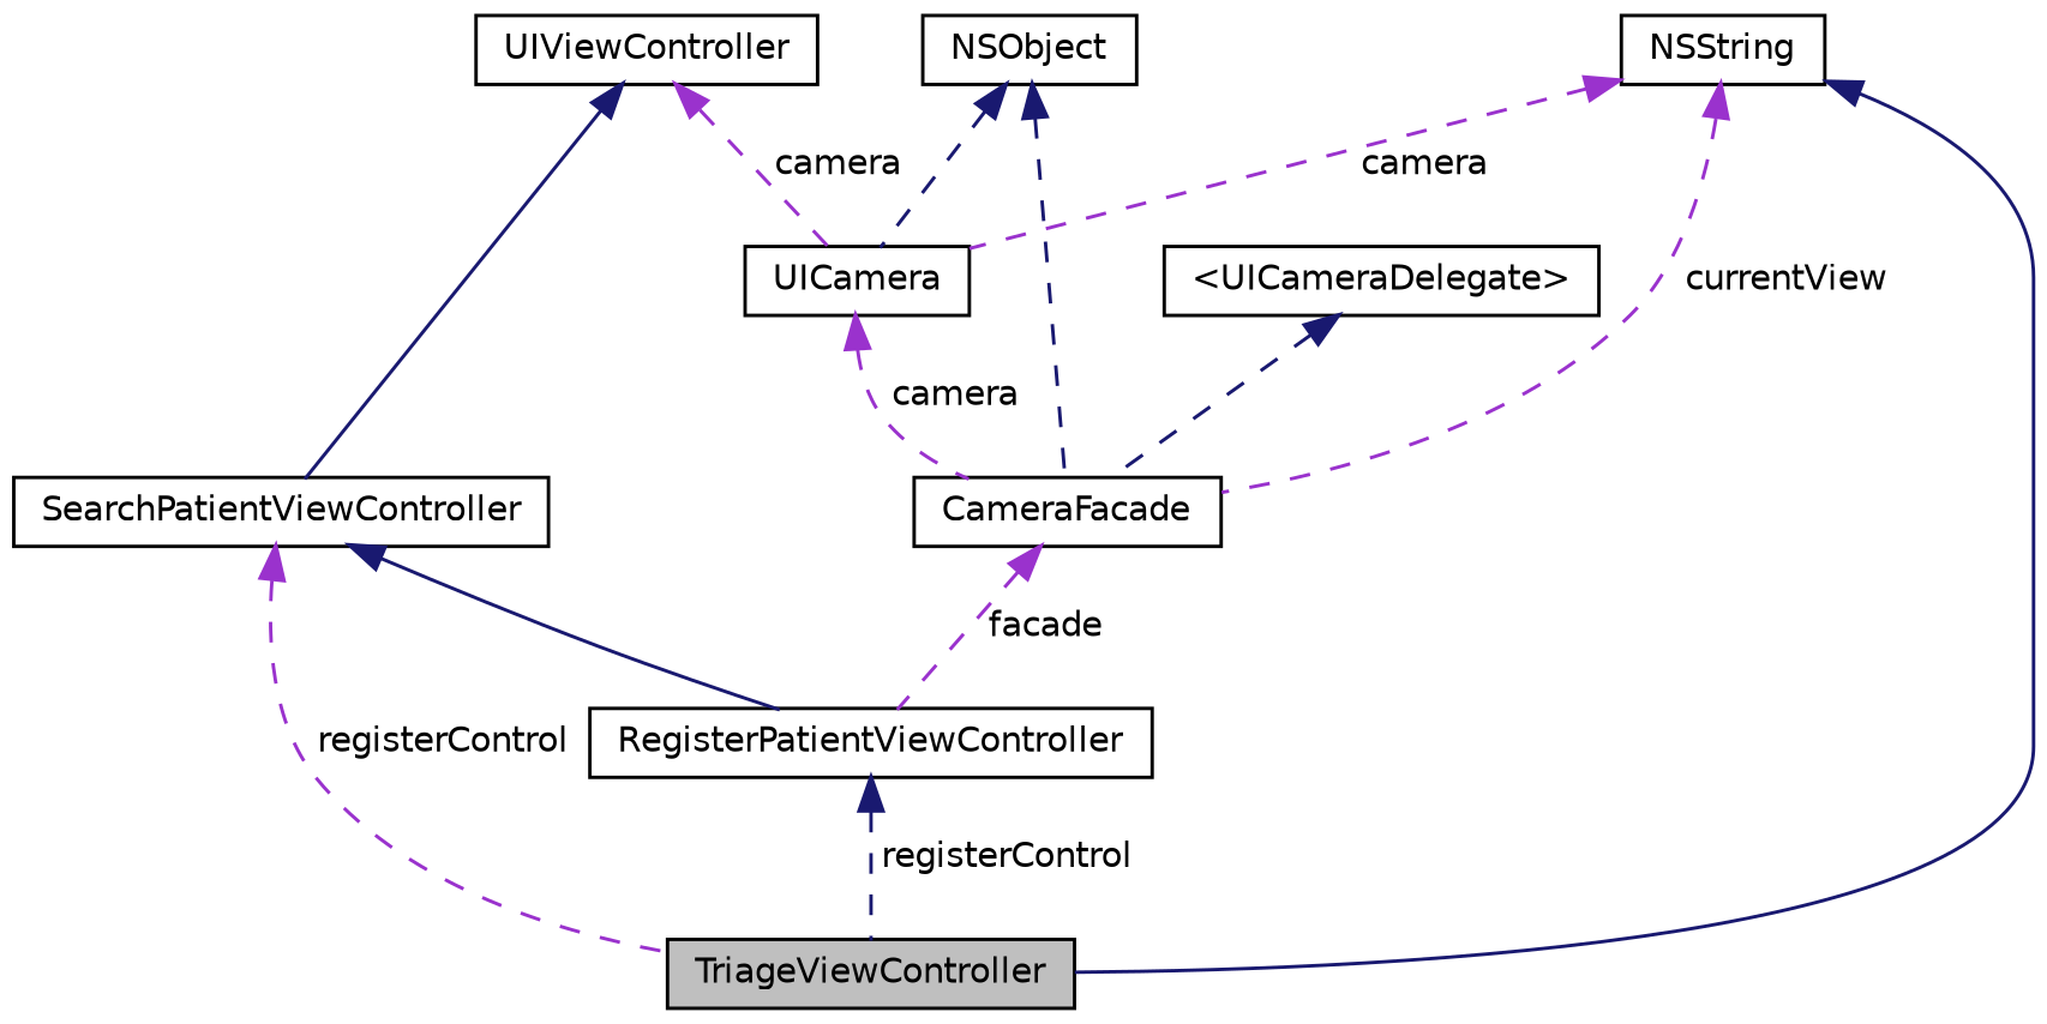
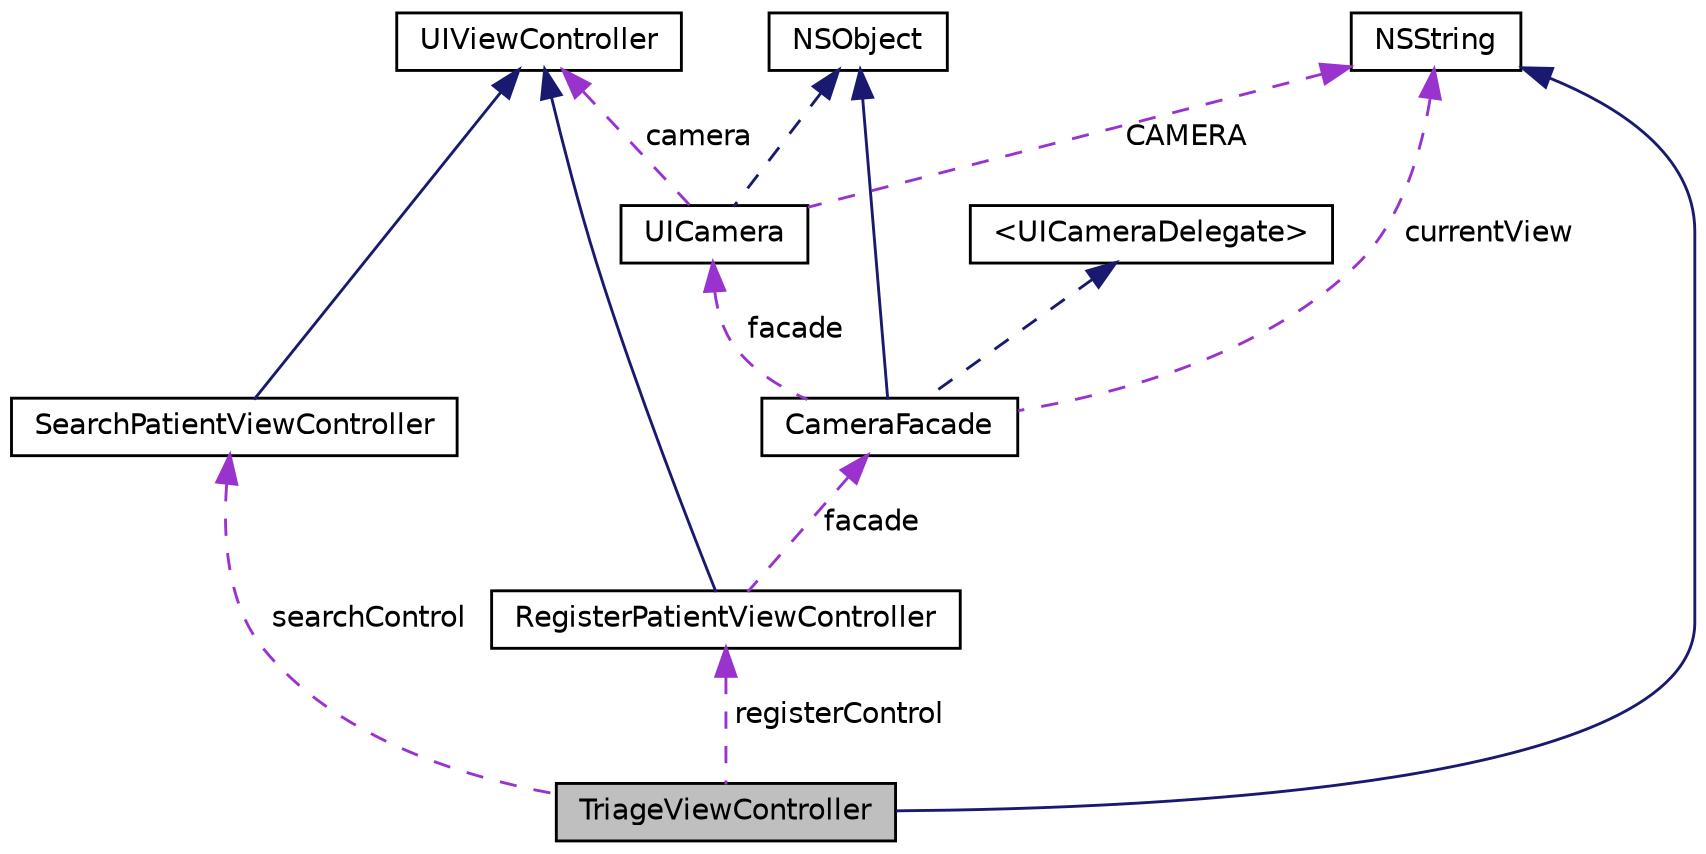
  digraph {
    node [color=black fillcolor=white fontname=Helvetica fontsize=10 shape=record style=filled]
    edge [color=darkorchid3 dir=back fontname=Helvetica fontsize=10 labelfontname=Helvetica labelfontsize=10 style=dashed]
    n1 [fillcolor=grey75 fontcolor=black height=0.2 label=TriageViewController width=0.4]
    n2 [height=0.2 label=UIViewController width=0.4]
    n3 [height=0.2 label=RegisterPatientViewController width=0.4]
    n4 [height=0.2 label=UICamera width=0.4]
    n5 [height=0.2 label=SearchPatientViewController width=0.4]
    n6 [height=0.2 label=CameraFacade width=0.4]
    n7 [height=0.2 label=NSObject width=0.4]
    n8 [height=0.2 label="\<UICameraDelegate\>" width=0.4]
    n9 [height=0.2 label=NSString width=0.4]
-   n5 -> n3 [color=midnightblue style=solid]
+   n2 -> n3 [color=midnightblue style=solid]
    n2 -> n4 [label=" camera"]
    n2 -> n5 [color=midnightblue style=solid]
-   n3 -> n1 [color=midnightblue label=" registerControl"]
-   n4 -> n6 [label=" camera"]
-   n5 -> n1 [label=" registerControl"]
+   n3 -> n1 [label=" registerControl"]
+   n4 -> n6 [label=" facade"]
+   n5 -> n1 [label=" searchControl"]
    n6 -> n3 [label=" facade"]
    n7 -> n4 [color=midnightblue]
-   n7 -> n6 [color=midnightblue]
+   n7 -> n6 [color=midnightblue style=solid]
    n8 -> n6 [color=midnightblue]
    n9 -> n1 [color=midnightblue style=solid]
-   n9 -> n4 [label=" camera"]
+   n9 -> n4 [label=" CAMERA"]
    n9 -> n6 [label=" currentView"]
  }
